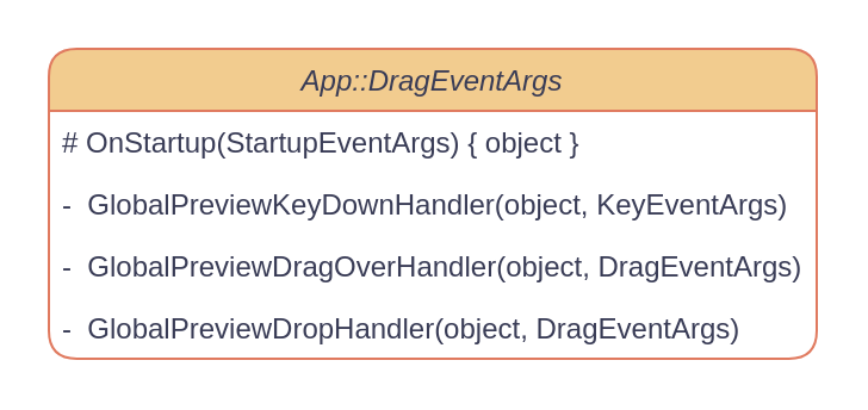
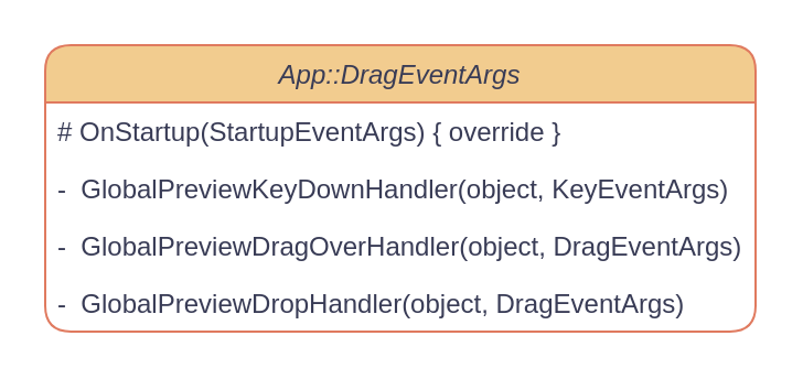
  <mxCell id="0" />
  <mxCell id="1" parent="0" />
  <mxCell id="2" value="App::DragEventArgs" style="swimlane;fontStyle=2;align=center;verticalAlign=top;childLayout=stackLayout;horizontal=1;startSize=26;horizontalStack=0;resizeParent=1;resizeLast=0;collapsible=1;marginBottom=0;rounded=1;shadow=0;strokeWidth=1;labelBackgroundColor=none;fillColor=#F2CC8F;strokeColor=#E07A5F;fontColor=#393C56;" vertex="1" parent="1"><mxGeometry x="20" y="20" width="322" height="130" as="geometry"><mxRectangle x="220" y="120" width="160" height="26" as="alternateBounds" /></mxGeometry></mxCell>
- <mxCell id="3" value="# OnStartup(StartupEventArgs) { object }" style="text;align=left;verticalAlign=top;spacingLeft=4;spacingRight=4;overflow=hidden;rotatable=0;points=[[0,0.5],[1,0.5]];portConstraint=eastwest;labelBackgroundColor=none;fontColor=#393C56;rounded=1;" vertex="1" parent="2"><mxGeometry y="26" width="322" height="26" as="geometry" /></mxCell>
+ <mxCell id="3" value="# OnStartup(StartupEventArgs) { override }" style="text;align=left;verticalAlign=top;spacingLeft=4;spacingRight=4;overflow=hidden;rotatable=0;points=[[0,0.5],[1,0.5]];portConstraint=eastwest;labelBackgroundColor=none;fontColor=#393C56;rounded=1;" vertex="1" parent="2"><mxGeometry y="26" width="322" height="26" as="geometry" /></mxCell>
  <mxCell id="4" value="-  GlobalPreviewKeyDownHandler(object, KeyEventArgs)" style="text;align=left;verticalAlign=top;spacingLeft=4;spacingRight=4;overflow=hidden;rotatable=0;points=[[0,0.5],[1,0.5]];portConstraint=eastwest;labelBackgroundColor=none;fontColor=#393C56;rounded=1;" vertex="1" parent="2"><mxGeometry y="52" width="322" height="26" as="geometry" /></mxCell>
  <mxCell id="5" value="-  GlobalPreviewDragOverHandler(object, DragEventArgs)" style="text;align=left;verticalAlign=top;spacingLeft=4;spacingRight=4;overflow=hidden;rotatable=0;points=[[0,0.5],[1,0.5]];portConstraint=eastwest;labelBackgroundColor=none;fontColor=#393C56;rounded=1;" vertex="1" parent="2"><mxGeometry y="78" width="322" height="26" as="geometry" /></mxCell>
  <mxCell id="6" value="-  GlobalPreviewDropHandler(object, DragEventArgs)" style="text;align=left;verticalAlign=top;spacingLeft=4;spacingRight=4;overflow=hidden;rotatable=0;points=[[0,0.5],[1,0.5]];portConstraint=eastwest;labelBackgroundColor=none;fontColor=#393C56;rounded=1;" vertex="1" parent="2"><mxGeometry y="104" width="322" height="26" as="geometry" /></mxCell>
